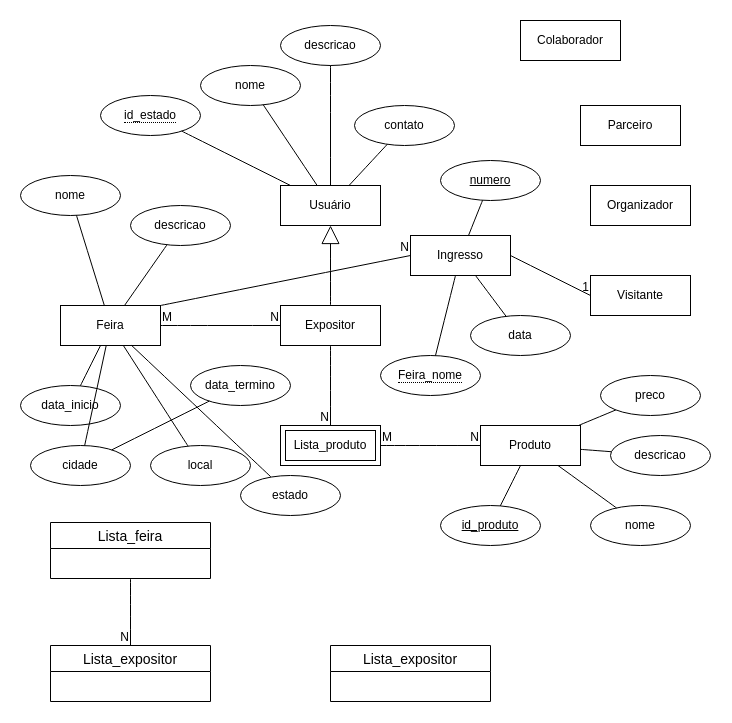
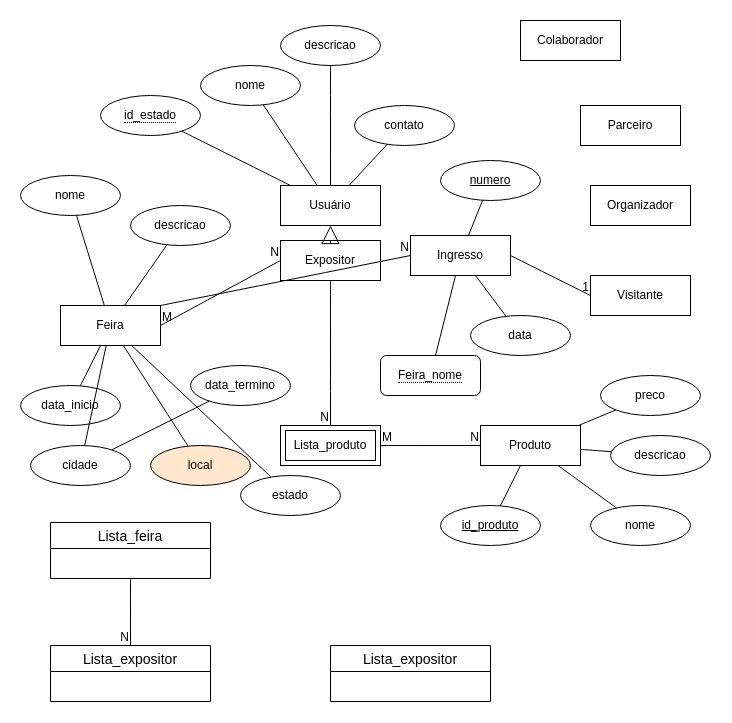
  <mxCell id="0" />
  <mxCell id="1" parent="0" />
  <mxCell id="2" value="Feira" style="whiteSpace=wrap;html=1;align=center;" vertex="1" parent="1"><mxGeometry x="60" y="305" width="100" height="40" as="geometry" /></mxCell>
- <mxCell id="3" value="Expositor" style="whiteSpace=wrap;html=1;align=center;" vertex="1" parent="1"><mxGeometry x="280" y="305" width="100" height="40" as="geometry" /></mxCell>
+ <mxCell id="3" value="Expositor" style="whiteSpace=wrap;html=1;align=center;" vertex="1" parent="1"><mxGeometry x="280" y="240" width="100" height="40" as="geometry" /></mxCell>
  <mxCell id="4" value="Produto" style="whiteSpace=wrap;html=1;align=center;" vertex="1" parent="1"><mxGeometry x="480" y="425" width="100" height="40" as="geometry" /></mxCell>
  <mxCell id="5" value="" style="endArrow=none;html=1;rounded=0;fontSize=12;startSize=8;endSize=8;curved=1;exitX=1;exitY=0.5;exitDx=0;exitDy=0;entryX=0;entryY=0.5;entryDx=0;entryDy=0;" edge="1" parent="1" source="2" target="3"><mxGeometry relative="1" as="geometry"><mxPoint x="270" y="395" as="sourcePoint" /><mxPoint x="430" y="395" as="targetPoint" /></mxGeometry></mxCell>
  <mxCell id="6" value="M" style="resizable=0;html=1;whiteSpace=wrap;align=left;verticalAlign=bottom;" connectable="0" vertex="1" parent="5"><mxGeometry x="-1" relative="1" as="geometry" /></mxCell>
  <mxCell id="7" value="N" style="resizable=0;html=1;whiteSpace=wrap;align=right;verticalAlign=bottom;" connectable="0" vertex="1" parent="5"><mxGeometry x="1" relative="1" as="geometry" /></mxCell>
  <mxCell id="8" value="" style="endArrow=none;html=1;rounded=0;fontSize=12;startSize=8;endSize=8;curved=1;exitX=0.5;exitY=1;exitDx=0;exitDy=0;entryX=0.5;entryY=0;entryDx=0;entryDy=0;" edge="1" parent="1" source="3" target="13"><mxGeometry relative="1" as="geometry"><mxPoint x="270" y="395" as="sourcePoint" /><mxPoint x="330" y="425" as="targetPoint" /></mxGeometry></mxCell>
  <mxCell id="9" value="N" style="resizable=0;html=1;whiteSpace=wrap;align=right;verticalAlign=bottom;" connectable="0" vertex="1" parent="8"><mxGeometry x="1" relative="1" as="geometry" /></mxCell>
  <mxCell id="10" value="" style="endArrow=none;html=1;rounded=0;fontSize=12;startSize=8;endSize=8;curved=1;exitX=1;exitY=0.5;exitDx=0;exitDy=0;entryX=0;entryY=0.5;entryDx=0;entryDy=0;" edge="1" parent="1" source="13" target="4"><mxGeometry relative="1" as="geometry"><mxPoint x="380" y="445" as="sourcePoint" /><mxPoint x="430" y="395" as="targetPoint" /></mxGeometry></mxCell>
  <mxCell id="11" value="M" style="resizable=0;html=1;whiteSpace=wrap;align=left;verticalAlign=bottom;" connectable="0" vertex="1" parent="10"><mxGeometry x="-1" relative="1" as="geometry" /></mxCell>
  <mxCell id="12" value="N" style="resizable=0;html=1;whiteSpace=wrap;align=right;verticalAlign=bottom;" connectable="0" vertex="1" parent="10"><mxGeometry x="1" relative="1" as="geometry" /></mxCell>
  <mxCell id="13" value="Lista_produto" style="shape=ext;margin=3;double=1;whiteSpace=wrap;html=1;align=center;" vertex="1" parent="1"><mxGeometry x="280" y="425" width="100" height="40" as="geometry" /></mxCell>
  <mxCell id="14" value="Usuário" style="whiteSpace=wrap;html=1;align=center;" vertex="1" parent="1"><mxGeometry x="280" y="185" width="100" height="40" as="geometry" /></mxCell>
  <mxCell id="15" value="" style="endArrow=block;endSize=16;endFill=0;html=1;rounded=0;fontSize=12;curved=1;entryX=0.5;entryY=1;entryDx=0;entryDy=0;exitX=0.5;exitY=0;exitDx=0;exitDy=0;" edge="1" parent="1" source="3" target="14"><mxGeometry width="160" relative="1" as="geometry"><mxPoint x="454" y="205" as="sourcePoint" /><mxPoint x="430" y="395" as="targetPoint" /></mxGeometry></mxCell>
  <mxCell id="16" value="Visitante" style="whiteSpace=wrap;html=1;align=center;" vertex="1" parent="1"><mxGeometry x="590" y="275" width="100" height="40" as="geometry" /></mxCell>
  <mxCell id="17" value="Organizador" style="whiteSpace=wrap;html=1;align=center;" vertex="1" parent="1"><mxGeometry x="590" y="185" width="100" height="40" as="geometry" /></mxCell>
  <mxCell id="18" value="Parceiro" style="whiteSpace=wrap;html=1;align=center;" vertex="1" parent="1"><mxGeometry x="580" y="105" width="100" height="40" as="geometry" /></mxCell>
  <mxCell id="19" value="Colaborador" style="whiteSpace=wrap;html=1;align=center;" vertex="1" parent="1"><mxGeometry x="520" y="20" width="100" height="40" as="geometry" /></mxCell>
  <mxCell id="20" value="Lista_feira" style="swimlane;fontStyle=0;childLayout=stackLayout;horizontal=1;startSize=26;horizontalStack=0;resizeParent=1;resizeParentMax=0;resizeLast=0;collapsible=1;marginBottom=0;align=center;fontSize=14;" vertex="1" parent="1"><mxGeometry x="50" y="522" width="160" height="56" as="geometry" /></mxCell>
  <mxCell id="21" value="Lista_expositor" style="swimlane;fontStyle=0;childLayout=stackLayout;horizontal=1;startSize=26;horizontalStack=0;resizeParent=1;resizeParentMax=0;resizeLast=0;collapsible=1;marginBottom=0;align=center;fontSize=14;" vertex="1" parent="1"><mxGeometry x="50" y="645" width="160" height="56" as="geometry" /></mxCell>
  <mxCell id="22" value="" style="endArrow=none;html=1;rounded=0;fontSize=12;startSize=8;endSize=8;curved=1;exitX=0.5;exitY=1;exitDx=0;exitDy=0;entryX=0.5;entryY=0;entryDx=0;entryDy=0;" edge="1" parent="1" source="20" target="21"><mxGeometry relative="1" as="geometry"><mxPoint x="140" y="652.5" as="sourcePoint" /><mxPoint x="300" y="652.5" as="targetPoint" /></mxGeometry></mxCell>
  <mxCell id="23" value="N" style="resizable=0;html=1;whiteSpace=wrap;align=right;verticalAlign=bottom;" connectable="0" vertex="1" parent="22"><mxGeometry x="1" relative="1" as="geometry" /></mxCell>
  <mxCell id="24" value="Lista_expositor" style="swimlane;fontStyle=0;childLayout=stackLayout;horizontal=1;startSize=26;horizontalStack=0;resizeParent=1;resizeParentMax=0;resizeLast=0;collapsible=1;marginBottom=0;align=center;fontSize=14;" vertex="1" parent="1"><mxGeometry x="330" y="645" width="160" height="56" as="geometry" /></mxCell>
  <mxCell id="25" value="nome" style="ellipse;whiteSpace=wrap;html=1;align=center;" vertex="1" parent="1"><mxGeometry x="20" y="175" width="100" height="40" as="geometry" /></mxCell>
  <mxCell id="26" value="descricao" style="ellipse;whiteSpace=wrap;html=1;align=center;" vertex="1" parent="1"><mxGeometry x="130" y="205" width="100" height="40" as="geometry" /></mxCell>
  <mxCell id="27" value="data_inicio" style="ellipse;whiteSpace=wrap;html=1;align=center;" vertex="1" parent="1"><mxGeometry x="20" y="385" width="100" height="40" as="geometry" /></mxCell>
  <mxCell id="28" value="data_termino" style="ellipse;whiteSpace=wrap;html=1;align=center;" vertex="1" parent="1"><mxGeometry x="190" y="365" width="100" height="40" as="geometry" /></mxCell>
- <mxCell id="29" value="local" style="ellipse;whiteSpace=wrap;html=1;align=center;" vertex="1" parent="1"><mxGeometry x="150" y="445" width="100" height="40" as="geometry" /></mxCell>
+ <mxCell id="29" value="local" style="ellipse;whiteSpace=wrap;html=1;align=center;fillColor=#ffe6cc;" vertex="1" parent="1"><mxGeometry x="150" y="445" width="100" height="40" as="geometry" /></mxCell>
  <mxCell id="30" value="cidade" style="ellipse;whiteSpace=wrap;html=1;align=center;" vertex="1" parent="1"><mxGeometry x="30" y="445" width="100" height="40" as="geometry" /></mxCell>
  <mxCell id="31" value="estado" style="ellipse;whiteSpace=wrap;html=1;align=center;" vertex="1" parent="1"><mxGeometry x="240" y="475" width="100" height="40" as="geometry" /></mxCell>
  <mxCell id="32" value="" style="endArrow=none;html=1;rounded=0;fontSize=12;startSize=8;endSize=8;curved=1;" edge="1" parent="1" source="31" target="2"><mxGeometry relative="1" as="geometry"><mxPoint x="270" y="395" as="sourcePoint" /><mxPoint x="430" y="395" as="targetPoint" /></mxGeometry></mxCell>
  <mxCell id="33" value="" style="endArrow=none;html=1;rounded=0;fontSize=12;startSize=8;endSize=8;curved=1;" edge="1" parent="1" source="29" target="2"><mxGeometry relative="1" as="geometry"><mxPoint x="270" y="395" as="sourcePoint" /><mxPoint x="430" y="395" as="targetPoint" /></mxGeometry></mxCell>
  <mxCell id="34" value="" style="endArrow=none;html=1;rounded=0;fontSize=12;startSize=8;endSize=8;curved=1;" edge="1" parent="1" source="28" target="30"><mxGeometry relative="1" as="geometry"><mxPoint x="270" y="395" as="sourcePoint" /><mxPoint x="430" y="395" as="targetPoint" /></mxGeometry></mxCell>
  <mxCell id="35" value="" style="endArrow=none;html=1;rounded=0;fontSize=12;startSize=8;endSize=8;curved=1;" edge="1" parent="1" source="30" target="2"><mxGeometry relative="1" as="geometry"><mxPoint x="270" y="395" as="sourcePoint" /><mxPoint x="430" y="395" as="targetPoint" /></mxGeometry></mxCell>
  <mxCell id="36" value="" style="endArrow=none;html=1;rounded=0;fontSize=12;startSize=8;endSize=8;curved=1;" edge="1" parent="1" source="27" target="2"><mxGeometry relative="1" as="geometry"><mxPoint x="270" y="395" as="sourcePoint" /><mxPoint x="430" y="395" as="targetPoint" /></mxGeometry></mxCell>
  <mxCell id="37" value="" style="endArrow=none;html=1;rounded=0;fontSize=12;startSize=8;endSize=8;curved=1;" edge="1" parent="1" source="26" target="2"><mxGeometry relative="1" as="geometry"><mxPoint x="270" y="395" as="sourcePoint" /><mxPoint x="430" y="395" as="targetPoint" /></mxGeometry></mxCell>
  <mxCell id="38" value="" style="endArrow=none;html=1;rounded=0;fontSize=12;startSize=8;endSize=8;curved=1;" edge="1" parent="1" source="25" target="2"><mxGeometry relative="1" as="geometry"><mxPoint x="270" y="395" as="sourcePoint" /><mxPoint x="430" y="395" as="targetPoint" /></mxGeometry></mxCell>
  <mxCell id="39" value="&lt;span style=&quot;border-bottom: 1px dotted&quot;&gt;id_estado&lt;/span&gt;" style="ellipse;whiteSpace=wrap;html=1;align=center;" vertex="1" parent="1"><mxGeometry x="100" y="95" width="100" height="40" as="geometry" /></mxCell>
  <mxCell id="40" value="" style="endArrow=none;html=1;rounded=0;fontSize=12;startSize=8;endSize=8;curved=1;" edge="1" parent="1" source="39" target="14"><mxGeometry relative="1" as="geometry"><mxPoint x="270" y="395" as="sourcePoint" /><mxPoint x="430" y="395" as="targetPoint" /></mxGeometry></mxCell>
  <mxCell id="41" value="nome" style="ellipse;whiteSpace=wrap;html=1;align=center;" vertex="1" parent="1"><mxGeometry x="200" y="65" width="100" height="40" as="geometry" /></mxCell>
  <mxCell id="42" value="" style="endArrow=none;html=1;rounded=0;fontSize=12;startSize=8;endSize=8;curved=1;" edge="1" parent="1" source="41" target="14"><mxGeometry relative="1" as="geometry"><mxPoint x="270" y="395" as="sourcePoint" /><mxPoint x="430" y="395" as="targetPoint" /></mxGeometry></mxCell>
  <mxCell id="43" value="descricao" style="ellipse;whiteSpace=wrap;html=1;align=center;" vertex="1" parent="1"><mxGeometry x="280" y="25" width="100" height="40" as="geometry" /></mxCell>
  <mxCell id="44" value="contato" style="ellipse;whiteSpace=wrap;html=1;align=center;" vertex="1" parent="1"><mxGeometry x="354" y="105" width="100" height="40" as="geometry" /></mxCell>
  <mxCell id="45" value="" style="endArrow=none;html=1;rounded=0;fontSize=12;startSize=8;endSize=8;curved=1;" edge="1" parent="1" source="43" target="14"><mxGeometry relative="1" as="geometry"><mxPoint x="270" y="395" as="sourcePoint" /><mxPoint x="430" y="395" as="targetPoint" /></mxGeometry></mxCell>
  <mxCell id="46" value="" style="endArrow=none;html=1;rounded=0;fontSize=12;startSize=8;endSize=8;curved=1;" edge="1" parent="1" source="44" target="14"><mxGeometry relative="1" as="geometry"><mxPoint x="270" y="395" as="sourcePoint" /><mxPoint x="430" y="395" as="targetPoint" /></mxGeometry></mxCell>
  <mxCell id="47" value="nome" style="ellipse;whiteSpace=wrap;html=1;align=center;" vertex="1" parent="1"><mxGeometry x="590" y="505" width="100" height="40" as="geometry" /></mxCell>
  <mxCell id="48" value="descricao" style="ellipse;whiteSpace=wrap;html=1;align=center;" vertex="1" parent="1"><mxGeometry x="610" y="435" width="100" height="40" as="geometry" /></mxCell>
  <mxCell id="49" value="preco" style="ellipse;whiteSpace=wrap;html=1;align=center;" vertex="1" parent="1"><mxGeometry x="600" y="375" width="100" height="40" as="geometry" /></mxCell>
  <mxCell id="50" value="" style="endArrow=none;html=1;rounded=0;fontSize=12;startSize=8;endSize=8;curved=1;" edge="1" parent="1" source="4" target="49"><mxGeometry relative="1" as="geometry"><mxPoint x="270" y="395" as="sourcePoint" /><mxPoint x="430" y="395" as="targetPoint" /></mxGeometry></mxCell>
  <mxCell id="51" value="" style="endArrow=none;html=1;rounded=0;fontSize=12;startSize=8;endSize=8;curved=1;" edge="1" parent="1" source="4" target="48"><mxGeometry relative="1" as="geometry"><mxPoint x="270" y="395" as="sourcePoint" /><mxPoint x="430" y="395" as="targetPoint" /></mxGeometry></mxCell>
  <mxCell id="52" value="" style="endArrow=none;html=1;rounded=0;fontSize=12;startSize=8;endSize=8;curved=1;" edge="1" parent="1" source="47" target="4"><mxGeometry relative="1" as="geometry"><mxPoint x="270" y="395" as="sourcePoint" /><mxPoint x="430" y="395" as="targetPoint" /></mxGeometry></mxCell>
  <mxCell id="53" value="id_produto" style="ellipse;whiteSpace=wrap;html=1;align=center;fontStyle=4;" vertex="1" parent="1"><mxGeometry x="440" y="505" width="100" height="40" as="geometry" /></mxCell>
  <mxCell id="54" value="" style="endArrow=none;html=1;rounded=0;fontSize=12;startSize=8;endSize=8;curved=1;" edge="1" parent="1" source="4" target="53"><mxGeometry relative="1" as="geometry"><mxPoint x="270" y="395" as="sourcePoint" /><mxPoint x="430" y="395" as="targetPoint" /></mxGeometry></mxCell>
  <mxCell id="55" value="Ingresso" style="whiteSpace=wrap;html=1;align=center;" vertex="1" parent="1"><mxGeometry x="410" y="235" width="100" height="40" as="geometry" /></mxCell>
  <mxCell id="56" value="" style="endArrow=none;html=1;rounded=0;fontSize=12;startSize=8;endSize=8;curved=1;exitX=1;exitY=0;exitDx=0;exitDy=0;entryX=0;entryY=0.5;entryDx=0;entryDy=0;" edge="1" parent="1" source="2" target="55"><mxGeometry relative="1" as="geometry"><mxPoint x="270" y="395" as="sourcePoint" /><mxPoint x="430" y="395" as="targetPoint" /></mxGeometry></mxCell>
  <mxCell id="57" value="N" style="resizable=0;html=1;whiteSpace=wrap;align=right;verticalAlign=bottom;" connectable="0" vertex="1" parent="56"><mxGeometry x="1" relative="1" as="geometry" /></mxCell>
  <mxCell id="58" value="" style="endArrow=none;html=1;rounded=0;fontSize=12;startSize=8;endSize=8;curved=1;exitX=1;exitY=0.5;exitDx=0;exitDy=0;entryX=0;entryY=0.5;entryDx=0;entryDy=0;" edge="1" parent="1" source="55" target="16"><mxGeometry relative="1" as="geometry"><mxPoint x="270" y="395" as="sourcePoint" /><mxPoint x="480" y="335" as="targetPoint" /></mxGeometry></mxCell>
  <mxCell id="59" value="1" style="resizable=0;html=1;whiteSpace=wrap;align=right;verticalAlign=bottom;" connectable="0" vertex="1" parent="58"><mxGeometry x="1" relative="1" as="geometry" /></mxCell>
- <mxCell id="60" value="&lt;span style=&quot;border-bottom: 1px dotted&quot;&gt;Feira_nome&lt;/span&gt;" style="ellipse;whiteSpace=wrap;html=1;align=center;" vertex="1" parent="1"><mxGeometry x="380" y="355" width="100" height="40" as="geometry" /></mxCell>
+ <mxCell id="60" value="&lt;span style=&quot;border-bottom: 1px dotted&quot;&gt;Feira_nome&lt;/span&gt;" style="whiteSpace=wrap;html=1;align=center;rounded=1;" vertex="1" parent="1"><mxGeometry x="380" y="355" width="100" height="40" as="geometry" /></mxCell>
  <mxCell id="61" value="numero" style="ellipse;whiteSpace=wrap;html=1;align=center;fontStyle=4;" vertex="1" parent="1"><mxGeometry x="440" y="160" width="100" height="40" as="geometry" /></mxCell>
  <mxCell id="62" value="" style="endArrow=none;html=1;rounded=0;fontSize=12;startSize=8;endSize=8;curved=1;" edge="1" parent="1" source="61" target="55"><mxGeometry relative="1" as="geometry"><mxPoint x="270" y="395" as="sourcePoint" /><mxPoint x="430" y="395" as="targetPoint" /></mxGeometry></mxCell>
  <mxCell id="63" value="" style="endArrow=none;html=1;rounded=0;fontSize=12;startSize=8;endSize=8;curved=1;" edge="1" parent="1" source="55" target="60"><mxGeometry relative="1" as="geometry"><mxPoint x="270" y="395" as="sourcePoint" /><mxPoint x="430" y="395" as="targetPoint" /></mxGeometry></mxCell>
  <mxCell id="64" value="data" style="ellipse;whiteSpace=wrap;html=1;align=center;" vertex="1" parent="1"><mxGeometry x="470" y="315" width="100" height="40" as="geometry" /></mxCell>
  <mxCell id="65" value="" style="endArrow=none;html=1;rounded=0;fontSize=12;startSize=8;endSize=8;curved=1;" edge="1" parent="1" source="55" target="64"><mxGeometry relative="1" as="geometry"><mxPoint x="270" y="395" as="sourcePoint" /><mxPoint x="430" y="395" as="targetPoint" /></mxGeometry></mxCell>
